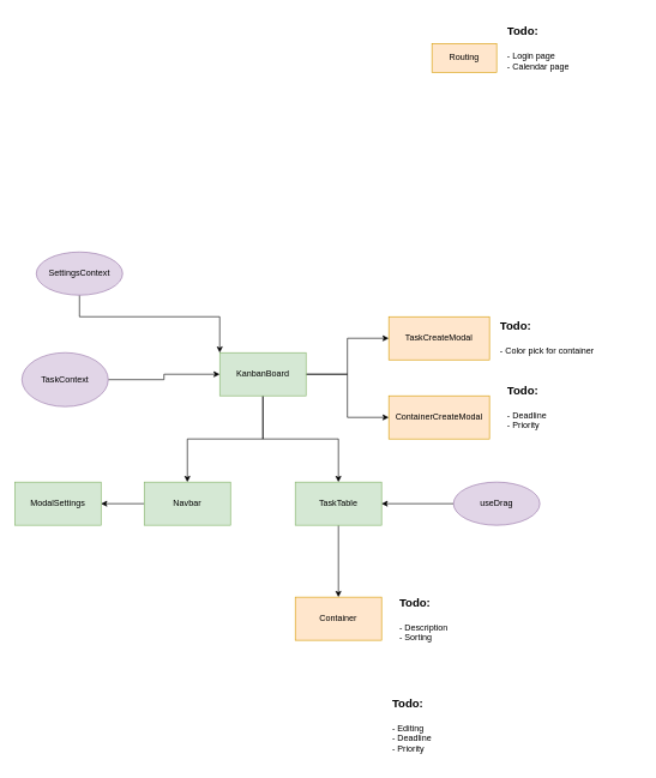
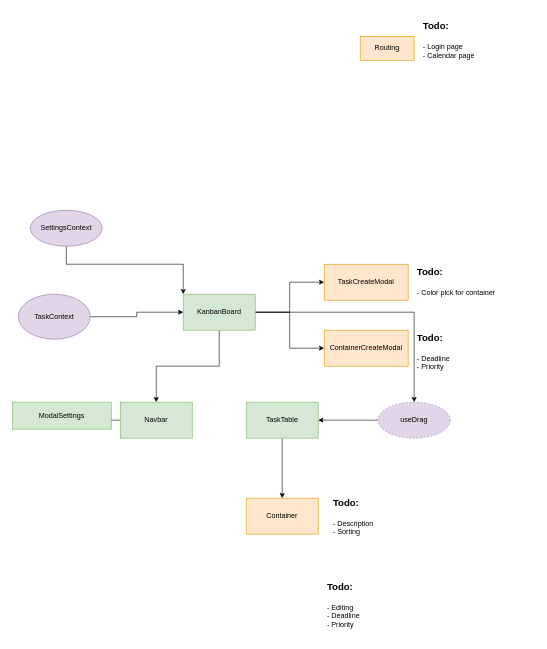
  <mxCell id="0" />
  <mxCell id="1" parent="0" />
  <mxCell id="2" value="Routing" style="rounded=0;whiteSpace=wrap;html=1;fillColor=#ffe6cc;strokeColor=#d79b00;" parent="1" vertex="1"><mxGeometry x="600" y="60" width="90" height="40" as="geometry" /></mxCell>
  <mxCell id="3" style="edgeStyle=orthogonalEdgeStyle;rounded=0;orthogonalLoop=1;jettySize=auto;html=1;entryX=0;entryY=0.5;entryDx=0;entryDy=0;" parent="1" source="7" target="10" edge="1"><mxGeometry relative="1" as="geometry" /></mxCell>
  <mxCell id="4" style="edgeStyle=orthogonalEdgeStyle;rounded=0;orthogonalLoop=1;jettySize=auto;html=1;" parent="1" source="7" target="11" edge="1"><mxGeometry relative="1" as="geometry" /></mxCell>
  <mxCell id="5" style="edgeStyle=orthogonalEdgeStyle;rounded=0;orthogonalLoop=1;jettySize=auto;html=1;" parent="1" source="7" target="15" edge="1"><mxGeometry relative="1" as="geometry" /></mxCell>
- <mxCell id="6" style="edgeStyle=orthogonalEdgeStyle;rounded=0;orthogonalLoop=1;jettySize=auto;html=1;" parent="1" source="7" target="13" edge="1"><mxGeometry relative="1" as="geometry" /></mxCell>
+ <mxCell id="6" style="edgeStyle=orthogonalEdgeStyle;rounded=0;orthogonalLoop=1;jettySize=auto;html=1;" parent="1" source="7" target="21" edge="1"><mxGeometry relative="1" as="geometry" /></mxCell>
  <mxCell id="7" value="KanbanBoard" style="rounded=0;whiteSpace=wrap;html=1;fillColor=#d5e8d4;strokeColor=#82b366;" parent="1" vertex="1"><mxGeometry x="305" y="490" width="120" height="60" as="geometry" /></mxCell>
  <mxCell id="8" style="edgeStyle=orthogonalEdgeStyle;rounded=0;orthogonalLoop=1;jettySize=auto;html=1;entryX=0;entryY=0.5;entryDx=0;entryDy=0;" parent="1" source="9" target="7" edge="1"><mxGeometry relative="1" as="geometry" /></mxCell>
  <mxCell id="9" value="TaskContext" style="ellipse;whiteSpace=wrap;html=1;fillColor=#e1d5e7;strokeColor=#9673a6;" parent="1" vertex="1"><mxGeometry x="30" y="490" width="120" height="75" as="geometry" /></mxCell>
  <mxCell id="10" value="TaskCreateModal" style="rounded=0;whiteSpace=wrap;html=1;fillColor=#ffe6cc;strokeColor=#d79b00;" parent="1" vertex="1"><mxGeometry x="540" y="440" width="140" height="60" as="geometry" /></mxCell>
  <mxCell id="11" value="ContainerCreateModal" style="rounded=0;whiteSpace=wrap;html=1;fillColor=#ffe6cc;strokeColor=#d79b00;" parent="1" vertex="1"><mxGeometry x="540" y="550" width="140" height="60" as="geometry" /></mxCell>
  <mxCell id="12" style="edgeStyle=orthogonalEdgeStyle;rounded=0;orthogonalLoop=1;jettySize=auto;html=1;" parent="1" source="13" target="24" edge="1"><mxGeometry relative="1" as="geometry" /></mxCell>
  <mxCell id="13" value="TaskTable" style="rounded=0;whiteSpace=wrap;html=1;fillColor=#d5e8d4;strokeColor=#82b366;" parent="1" vertex="1"><mxGeometry x="410" y="670" width="120" height="60" as="geometry" /></mxCell>
  <mxCell id="14" style="edgeStyle=orthogonalEdgeStyle;rounded=0;orthogonalLoop=1;jettySize=auto;html=1;entryX=1;entryY=0.5;entryDx=0;entryDy=0;" parent="1" source="15" target="19" edge="1"><mxGeometry relative="1" as="geometry" /></mxCell>
  <mxCell id="15" value="Navbar" style="rounded=0;whiteSpace=wrap;html=1;fillColor=#d5e8d4;strokeColor=#82b366;" parent="1" vertex="1"><mxGeometry x="200" y="670" width="120" height="60" as="geometry" /></mxCell>
  <mxCell id="16" value="&lt;h1&gt;&lt;font style=&quot;font-size: 16px;&quot;&gt;Todo:&lt;/font&gt;&lt;/h1&gt;&lt;div&gt;- Login page&lt;/div&gt;&lt;div&gt;- Calendar page&lt;/div&gt;" style="text;html=1;strokeColor=none;fillColor=none;spacing=5;spacingTop=-20;whiteSpace=wrap;overflow=hidden;rounded=0;" parent="1" vertex="1"><mxGeometry x="700" y="20" width="190" height="80" as="geometry" /></mxCell>
  <mxCell id="17" value="&lt;h1&gt;&lt;font style=&quot;font-size: 16px;&quot;&gt;Todo:&lt;/font&gt;&lt;/h1&gt;&lt;div&gt;- Color pick for container&lt;/div&gt;" style="text;html=1;strokeColor=none;fillColor=none;spacing=5;spacingTop=-20;whiteSpace=wrap;overflow=hidden;rounded=0;" parent="1" vertex="1"><mxGeometry x="690" y="430" width="190" height="80" as="geometry" /></mxCell>
- <mxCell id="18" value="&lt;h1&gt;&lt;font style=&quot;font-size: 16px;&quot;&gt;Todo:&lt;/font&gt;&lt;/h1&gt;&lt;div&gt;- Deadline&lt;/div&gt;&lt;div&gt;- Priority&lt;/div&gt;" style="text;html=1;strokeColor=none;fillColor=none;spacing=5;spacingTop=-20;whiteSpace=wrap;overflow=hidden;rounded=0;" parent="1" vertex="1"><mxGeometry x="700" y="520" width="190" height="90" as="geometry" /></mxCell>
- <mxCell id="19" value="ModalSettings" style="rounded=0;whiteSpace=wrap;html=1;fillColor=#d5e8d4;strokeColor=#82b366;" parent="1" vertex="1"><mxGeometry x="20" y="670" width="120" height="60" as="geometry" /></mxCell>
+ <mxCell id="18" value="&lt;h1&gt;&lt;font style=&quot;font-size: 16px;&quot;&gt;Todo:&lt;/font&gt;&lt;/h1&gt;&lt;div&gt;- Deadline&lt;/div&gt;&lt;div&gt;- Priority&lt;/div&gt;" style="text;html=1;strokeColor=none;fillColor=none;spacing=5;spacingTop=-20;whiteSpace=wrap;overflow=hidden;rounded=0;" parent="1" vertex="1"><mxGeometry x="690" y="540" width="190" height="90" as="geometry" /></mxCell>
+ <mxCell id="19" value="ModalSettings" style="rounded=0;whiteSpace=wrap;html=1;fillColor=#d5e8d4;strokeColor=#82b366;" parent="1" vertex="1"><mxGeometry x="20" y="670" width="165" height="45" as="geometry" /></mxCell>
  <mxCell id="20" style="edgeStyle=orthogonalEdgeStyle;rounded=0;orthogonalLoop=1;jettySize=auto;html=1;entryX=1;entryY=0.5;entryDx=0;entryDy=0;" parent="1" source="21" target="13" edge="1"><mxGeometry relative="1" as="geometry" /></mxCell>
- <mxCell id="21" value="useDrag" style="ellipse;whiteSpace=wrap;html=1;fillColor=#e1d5e7;strokeColor=#9673a6;" parent="1" vertex="1"><mxGeometry x="630" y="670" width="120" height="60" as="geometry" /></mxCell>
+ <mxCell id="21" value="useDrag" style="ellipse;whiteSpace=wrap;html=1;fillColor=#e1d5e7;strokeColor=#9673a6;dashed=1;" parent="1" vertex="1"><mxGeometry x="630" y="670" width="120" height="60" as="geometry" /></mxCell>
  <mxCell id="22" style="edgeStyle=orthogonalEdgeStyle;rounded=0;orthogonalLoop=1;jettySize=auto;html=1;entryX=0;entryY=0;entryDx=0;entryDy=0;" parent="1" source="23" target="7" edge="1"><mxGeometry relative="1" as="geometry"><Array as="points"><mxPoint x="110" y="440" /><mxPoint x="305" y="440" /></Array></mxGeometry></mxCell>
  <mxCell id="23" value="SettingsContext" style="ellipse;whiteSpace=wrap;html=1;fillColor=#e1d5e7;strokeColor=#9673a6;" parent="1" vertex="1"><mxGeometry x="50" y="350" width="120" height="60" as="geometry" /></mxCell>
  <mxCell id="24" value="Container" style="rounded=0;whiteSpace=wrap;html=1;fillColor=#ffe6cc;strokeColor=#d79b00;" parent="1" vertex="1"><mxGeometry x="410" y="830" width="120" height="60" as="geometry" /></mxCell>
  <mxCell id="25" value="&lt;h1&gt;&lt;font style=&quot;font-size: 16px;&quot;&gt;Todo:&lt;/font&gt;&lt;/h1&gt;&lt;div&gt;- Description&lt;br&gt;- Sorting&lt;/div&gt;" style="text;html=1;strokeColor=none;fillColor=none;spacing=5;spacingTop=-20;whiteSpace=wrap;overflow=hidden;rounded=0;" vertex="1" parent="1"><mxGeometry x="550" y="815" width="190" height="90" as="geometry" /></mxCell>
  <mxCell id="26" value="&lt;h1&gt;&lt;font style=&quot;font-size: 16px;&quot;&gt;Todo:&lt;/font&gt;&lt;/h1&gt;&lt;div&gt;- Editing&lt;/div&gt;&lt;div&gt;- Deadline&lt;/div&gt;&lt;div&gt;- Priority&lt;/div&gt;" style="text;html=1;strokeColor=none;fillColor=none;spacing=5;spacingTop=-20;whiteSpace=wrap;overflow=hidden;rounded=0;" vertex="1" parent="1"><mxGeometry x="540" y="955" width="190" height="105" as="geometry" /></mxCell>
